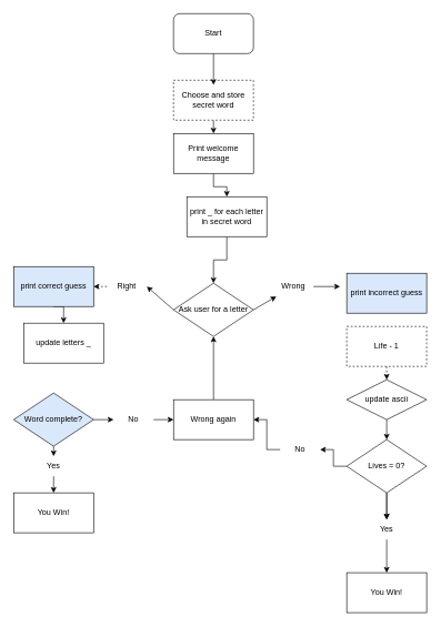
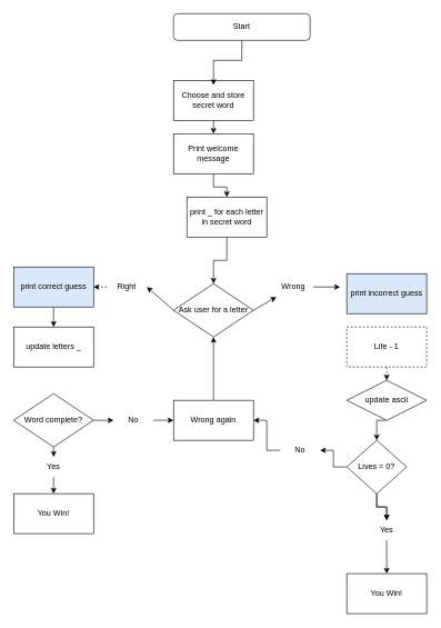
  <mxCell id="0" />
  <mxCell id="1" parent="0" />
- <mxCell id="2" value="&lt;div&gt;Start&lt;/div&gt;" style="rounded=1;whiteSpace=wrap;html=1;" vertex="1" parent="1"><mxGeometry x="260" y="20" width="120" height="60" as="geometry" /></mxCell>
+ <mxCell id="2" value="&lt;div&gt;Start&lt;/div&gt;" style="rounded=1;whiteSpace=wrap;html=1;" vertex="1" parent="1"><mxGeometry x="260" y="20" width="205" height="40" as="geometry" /></mxCell>
  <mxCell id="3" style="edgeStyle=orthogonalEdgeStyle;rounded=0;orthogonalLoop=1;jettySize=auto;html=1;exitX=0.5;exitY=1;exitDx=0;exitDy=0;entryX=0.5;entryY=0;entryDx=0;entryDy=0;" edge="1" parent="1" source="4" target="9"><mxGeometry relative="1" as="geometry" /></mxCell>
- <mxCell id="4" value="Choose and store secret word" style="rounded=0;whiteSpace=wrap;html=1;dashed=1;" vertex="1" parent="1"><mxGeometry x="260" y="120" width="120" height="60" as="geometry" /></mxCell>
+ <mxCell id="4" value="Choose and store secret word" style="rounded=0;whiteSpace=wrap;html=1;" vertex="1" parent="1"><mxGeometry x="260" y="120" width="120" height="60" as="geometry" /></mxCell>
  <mxCell id="5" value="Ask user for a letter" style="rhombus;whiteSpace=wrap;html=1;" vertex="1" parent="1"><mxGeometry x="260" y="425" width="120" height="80" as="geometry" /></mxCell>
  <mxCell id="6" style="edgeStyle=orthogonalEdgeStyle;rounded=0;orthogonalLoop=1;jettySize=auto;html=1;exitX=0.5;exitY=1;exitDx=0;exitDy=0;entryX=0.5;entryY=0;entryDx=0;entryDy=0;" edge="1" parent="1" source="7" target="5"><mxGeometry relative="1" as="geometry" /></mxCell>
  <mxCell id="7" value="print _ for each letter in secret word" style="rounded=0;whiteSpace=wrap;html=1;" vertex="1" parent="1"><mxGeometry x="280" y="295" width="120" height="60" as="geometry" /></mxCell>
  <mxCell id="8" style="edgeStyle=orthogonalEdgeStyle;rounded=0;orthogonalLoop=1;jettySize=auto;html=1;exitX=0.5;exitY=1;exitDx=0;exitDy=0;" edge="1" parent="1" source="9" target="7"><mxGeometry relative="1" as="geometry" /></mxCell>
  <mxCell id="9" value="Print welcome message" style="rounded=0;whiteSpace=wrap;html=1;" vertex="1" parent="1"><mxGeometry x="260" y="200" width="120" height="60" as="geometry" /></mxCell>
  <mxCell id="10" value="" style="endArrow=classic;html=1;rounded=0;exitX=1;exitY=0.5;exitDx=0;exitDy=0;" edge="1" parent="1" source="16"><mxGeometry width="50" height="50" relative="1" as="geometry"><mxPoint x="480" y="550" as="sourcePoint" /><mxPoint x="510" y="430" as="targetPoint" /></mxGeometry></mxCell>
  <mxCell id="11" style="edgeStyle=orthogonalEdgeStyle;rounded=0;orthogonalLoop=1;jettySize=auto;html=1;exitX=0.5;exitY=1;exitDx=0;exitDy=0;entryX=0.5;entryY=0.117;entryDx=0;entryDy=0;entryPerimeter=0;" edge="1" parent="1" source="2" target="4"><mxGeometry relative="1" as="geometry" /></mxCell>
  <mxCell id="12" style="edgeStyle=orthogonalEdgeStyle;rounded=0;orthogonalLoop=1;jettySize=auto;html=1;exitX=0.5;exitY=1;exitDx=0;exitDy=0;entryX=0.5;entryY=0;entryDx=0;entryDy=0;" edge="1" parent="1" source="13" target="24"><mxGeometry relative="1" as="geometry" /></mxCell>
  <mxCell id="13" value="print correct guess" style="rounded=0;whiteSpace=wrap;html=1;fillColor=#dae8fc;" vertex="1" parent="1"><mxGeometry x="20" y="400" width="120" height="60" as="geometry" /></mxCell>
  <mxCell id="14" value="" style="endArrow=classic;html=1;rounded=0;exitX=0;exitY=0.5;exitDx=0;exitDy=0;entryX=1;entryY=0.5;entryDx=0;entryDy=0;" edge="1" parent="1" source="5" target="17"><mxGeometry width="50" height="50" relative="1" as="geometry"><mxPoint x="320" y="660" as="sourcePoint" /><mxPoint x="370" y="610" as="targetPoint" /></mxGeometry></mxCell>
  <mxCell id="15" value="" style="endArrow=classic;html=1;rounded=0;exitX=1;exitY=0.5;exitDx=0;exitDy=0;" edge="1" parent="1" source="5" target="16"><mxGeometry width="50" height="50" relative="1" as="geometry"><mxPoint x="380" y="430" as="sourcePoint" /><mxPoint x="510" y="430" as="targetPoint" /></mxGeometry></mxCell>
  <mxCell id="16" value="Wrong" style="text;html=1;strokeColor=none;fillColor=none;align=center;verticalAlign=middle;whiteSpace=wrap;rounded=0;" vertex="1" parent="1"><mxGeometry x="410" y="415" width="60" height="30" as="geometry" /></mxCell>
  <mxCell id="17" value="Right" style="text;html=1;strokeColor=none;fillColor=none;align=center;verticalAlign=middle;whiteSpace=wrap;rounded=0;" vertex="1" parent="1"><mxGeometry x="160" y="415" width="60" height="30" as="geometry" /></mxCell>
  <mxCell id="18" value="print incorrect guess " style="rounded=0;whiteSpace=wrap;html=1;fillColor=#dae8fc;" vertex="1" parent="1"><mxGeometry x="520" y="410" width="120" height="60" as="geometry" /></mxCell>
  <mxCell id="19" value="" style="endArrow=classic;html=1;rounded=0;entryX=1;entryY=0.5;entryDx=0;entryDy=0;exitX=0;exitY=0.5;exitDx=0;exitDy=0;dashed=1;" edge="1" parent="1" source="17" target="13"><mxGeometry width="50" height="50" relative="1" as="geometry"><mxPoint x="480" y="550" as="sourcePoint" /><mxPoint x="530" y="500" as="targetPoint" /></mxGeometry></mxCell>
  <mxCell id="20" style="edgeStyle=orthogonalEdgeStyle;rounded=0;orthogonalLoop=1;jettySize=auto;html=1;exitX=0.5;exitY=1;exitDx=0;exitDy=0;entryX=0.5;entryY=0;entryDx=0;entryDy=0;dashed=1;" edge="1" parent="1" source="21" target="23"><mxGeometry relative="1" as="geometry" /></mxCell>
  <mxCell id="21" value="Life - 1" style="rounded=0;whiteSpace=wrap;html=1;dashed=1;" vertex="1" parent="1"><mxGeometry x="520" y="490" width="120" height="60" as="geometry" /></mxCell>
  <mxCell id="22" style="edgeStyle=orthogonalEdgeStyle;rounded=0;orthogonalLoop=1;jettySize=auto;html=1;exitX=0.5;exitY=1;exitDx=0;exitDy=0;entryX=0.5;entryY=0;entryDx=0;entryDy=0;" edge="1" parent="1" source="23" target="28"><mxGeometry relative="1" as="geometry" /></mxCell>
  <mxCell id="23" value="update ascii" style="rhombus;whiteSpace=wrap;html=1;" vertex="1" parent="1"><mxGeometry x="520" y="570" width="120" height="60" as="geometry" /></mxCell>
- <mxCell id="24" value="update letters _" style="rounded=0;whiteSpace=wrap;html=1;" vertex="1" parent="1"><mxGeometry x="35" y="485" width="120" height="60" as="geometry" /></mxCell>
+ <mxCell id="24" value="update letters _" style="rounded=0;whiteSpace=wrap;html=1;" vertex="1" parent="1"><mxGeometry x="20" y="490" width="120" height="60" as="geometry" /></mxCell>
  <mxCell id="25" style="edgeStyle=orthogonalEdgeStyle;rounded=0;orthogonalLoop=1;jettySize=auto;html=1;exitX=0;exitY=0.5;exitDx=0;exitDy=0;entryX=1;entryY=0.5;entryDx=0;entryDy=0;" edge="1" parent="1" source="39" target="35"><mxGeometry relative="1" as="geometry" /></mxCell>
  <mxCell id="26" style="edgeStyle=orthogonalEdgeStyle;rounded=0;orthogonalLoop=1;jettySize=auto;html=1;exitX=0.5;exitY=1;exitDx=0;exitDy=0;entryX=0.5;entryY=0;entryDx=0;entryDy=0;" edge="1" parent="1" source="28" target="41"><mxGeometry relative="1" as="geometry" /></mxCell>
  <mxCell id="27" style="edgeStyle=orthogonalEdgeStyle;rounded=0;orthogonalLoop=1;jettySize=auto;html=1;exitX=0.5;exitY=1;exitDx=0;exitDy=0;entryX=0.5;entryY=0;entryDx=0;entryDy=0;" edge="1" parent="1" source="28" target="41"><mxGeometry relative="1" as="geometry" /></mxCell>
- <mxCell id="28" value="Lives = 0?" style="rhombus;whiteSpace=wrap;html=1;" vertex="1" parent="1"><mxGeometry x="520" y="660" width="120" height="80" as="geometry" /></mxCell>
+ <mxCell id="28" value="Lives = 0?" style="rhombus;whiteSpace=wrap;html=1;" vertex="1" parent="1"><mxGeometry x="520" y="660" width="90" height="80" as="geometry" /></mxCell>
  <mxCell id="29" style="edgeStyle=orthogonalEdgeStyle;rounded=0;orthogonalLoop=1;jettySize=auto;html=1;exitX=1;exitY=0.5;exitDx=0;exitDy=0;entryX=0;entryY=0.5;entryDx=0;entryDy=0;" edge="1" parent="1" source="37" target="35"><mxGeometry relative="1" as="geometry" /></mxCell>
  <mxCell id="30" style="edgeStyle=orthogonalEdgeStyle;rounded=0;orthogonalLoop=1;jettySize=auto;html=1;exitX=0.5;exitY=1;exitDx=0;exitDy=0;entryX=0.5;entryY=0;entryDx=0;entryDy=0;" edge="1" parent="1" source="31" target="43"><mxGeometry relative="1" as="geometry" /></mxCell>
- <mxCell id="31" value="Word complete?" style="rhombus;whiteSpace=wrap;html=1;fillColor=#dae8fc;" vertex="1" parent="1"><mxGeometry x="20" y="590" width="120" height="80" as="geometry" /></mxCell>
+ <mxCell id="31" value="Word complete?" style="rhombus;whiteSpace=wrap;html=1;" vertex="1" parent="1"><mxGeometry x="20" y="590" width="120" height="80" as="geometry" /></mxCell>
  <mxCell id="32" value="You Win!" style="rounded=0;whiteSpace=wrap;html=1;" vertex="1" parent="1"><mxGeometry x="20" y="740" width="120" height="60" as="geometry" /></mxCell>
  <mxCell id="33" value="You Win!" style="rounded=0;whiteSpace=wrap;html=1;" vertex="1" parent="1"><mxGeometry x="520" y="860" width="120" height="60" as="geometry" /></mxCell>
  <mxCell id="34" style="edgeStyle=orthogonalEdgeStyle;rounded=0;orthogonalLoop=1;jettySize=auto;html=1;exitX=0.5;exitY=0;exitDx=0;exitDy=0;entryX=0.5;entryY=1;entryDx=0;entryDy=0;" edge="1" parent="1" source="35" target="5"><mxGeometry relative="1" as="geometry" /></mxCell>
  <mxCell id="35" value="Wrong again" style="rounded=0;whiteSpace=wrap;html=1;" vertex="1" parent="1"><mxGeometry x="260" y="600" width="120" height="60" as="geometry" /></mxCell>
  <mxCell id="36" value="" style="edgeStyle=orthogonalEdgeStyle;rounded=0;orthogonalLoop=1;jettySize=auto;html=1;exitX=1;exitY=0.5;exitDx=0;exitDy=0;entryX=0;entryY=0.5;entryDx=0;entryDy=0;" edge="1" parent="1" source="31" target="37"><mxGeometry relative="1" as="geometry"><mxPoint x="140" y="630" as="sourcePoint" /><mxPoint x="260" y="630" as="targetPoint" /></mxGeometry></mxCell>
  <mxCell id="37" value="No" style="text;html=1;strokeColor=none;fillColor=none;align=center;verticalAlign=middle;whiteSpace=wrap;rounded=0;" vertex="1" parent="1"><mxGeometry x="170" y="615" width="60" height="30" as="geometry" /></mxCell>
  <mxCell id="38" value="" style="edgeStyle=orthogonalEdgeStyle;rounded=0;orthogonalLoop=1;jettySize=auto;html=1;exitX=0;exitY=0.5;exitDx=0;exitDy=0;entryX=1;entryY=0.5;entryDx=0;entryDy=0;" edge="1" parent="1" source="28" target="39"><mxGeometry relative="1" as="geometry"><mxPoint x="520" y="700" as="sourcePoint" /><mxPoint x="380" y="630" as="targetPoint" /></mxGeometry></mxCell>
  <mxCell id="39" value="No" style="text;html=1;strokeColor=none;fillColor=none;align=center;verticalAlign=middle;whiteSpace=wrap;rounded=0;" vertex="1" parent="1"><mxGeometry x="420" y="660" width="60" height="30" as="geometry" /></mxCell>
  <mxCell id="40" style="edgeStyle=orthogonalEdgeStyle;rounded=0;orthogonalLoop=1;jettySize=auto;html=1;exitX=0.5;exitY=1;exitDx=0;exitDy=0;entryX=0.5;entryY=0;entryDx=0;entryDy=0;" edge="1" parent="1" source="41" target="33"><mxGeometry relative="1" as="geometry" /></mxCell>
  <mxCell id="41" value="&lt;div&gt;Yes&lt;/div&gt;" style="text;html=1;strokeColor=none;fillColor=none;align=center;verticalAlign=middle;whiteSpace=wrap;rounded=0;" vertex="1" parent="1"><mxGeometry x="550" y="780" width="60" height="30" as="geometry" /></mxCell>
  <mxCell id="42" style="edgeStyle=orthogonalEdgeStyle;rounded=0;orthogonalLoop=1;jettySize=auto;html=1;exitX=0.5;exitY=1;exitDx=0;exitDy=0;entryX=0.5;entryY=0;entryDx=0;entryDy=0;" edge="1" parent="1" source="43" target="32"><mxGeometry relative="1" as="geometry" /></mxCell>
  <mxCell id="43" value="&lt;div&gt;Yes&lt;/div&gt;" style="text;html=1;strokeColor=none;fillColor=none;align=center;verticalAlign=middle;whiteSpace=wrap;rounded=0;" vertex="1" parent="1"><mxGeometry x="50" y="685" width="60" height="30" as="geometry" /></mxCell>
